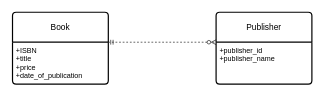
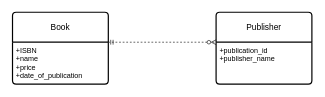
  <mxCell id="0" />
  <mxCell id="1" parent="0" />
  <mxCell id="2" value="Book" style="swimlane;childLayout=stackLayout;horizontal=1;startSize=50;horizontalStack=0;rounded=1;fontSize=14;fontStyle=0;strokeWidth=2;resizeParent=0;resizeLast=1;shadow=0;dashed=0;align=center;arcSize=4;whiteSpace=wrap;html=1;" parent="1" vertex="1"><mxGeometry x="20" y="20" width="160" height="120" as="geometry" /></mxCell>
- <mxCell id="3" value="+ISBN&lt;br&gt;+title&lt;br&gt;&lt;div&gt;+price&lt;/div&gt;&lt;div&gt;+date_of_publication&lt;br&gt;&lt;/div&gt;" style="align=left;strokeColor=none;fillColor=none;spacingLeft=4;fontSize=12;verticalAlign=top;resizable=0;rotatable=0;part=1;html=1;" parent="2" vertex="1"><mxGeometry y="50" width="160" height="70" as="geometry" /></mxCell>
+ <mxCell id="3" value="+ISBN&lt;br&gt;+name&lt;br&gt;&lt;div&gt;+price&lt;/div&gt;&lt;div&gt;+date_of_publication&lt;br&gt;&lt;/div&gt;" style="align=left;strokeColor=none;fillColor=none;spacingLeft=4;fontSize=12;verticalAlign=top;resizable=0;rotatable=0;part=1;html=1;" parent="2" vertex="1"><mxGeometry y="50" width="160" height="70" as="geometry" /></mxCell>
  <mxCell id="4" value="Publisher" style="swimlane;childLayout=stackLayout;horizontal=1;startSize=50;horizontalStack=0;rounded=1;fontSize=14;fontStyle=0;strokeWidth=2;resizeParent=0;resizeLast=1;shadow=0;dashed=0;align=center;arcSize=4;whiteSpace=wrap;html=1;" parent="1" vertex="1"><mxGeometry x="360" y="20" width="160" height="120" as="geometry" /></mxCell>
- <mxCell id="5" value="+publisher_id&lt;br&gt;+publisher_name&lt;br&gt;" style="align=left;strokeColor=none;fillColor=none;spacingLeft=4;fontSize=12;verticalAlign=top;resizable=0;rotatable=0;part=1;html=1;" parent="4" vertex="1"><mxGeometry y="50" width="160" height="70" as="geometry" /></mxCell>
+ <mxCell id="5" value="+publication_id&lt;br&gt;+publisher_name&lt;br&gt;" style="align=left;strokeColor=none;fillColor=none;spacingLeft=4;fontSize=12;verticalAlign=top;resizable=0;rotatable=0;part=1;html=1;" parent="4" vertex="1"><mxGeometry y="50" width="160" height="70" as="geometry" /></mxCell>
  <mxCell id="6" value="" style="edgeStyle=entityRelationEdgeStyle;fontSize=12;html=1;endArrow=ERzeroToMany;startArrow=ERmandOne;rounded=0;entryX=0;entryY=0;entryDx=0;entryDy=0;exitX=1;exitY=0;exitDx=0;exitDy=0;dashed=1;" edge="1" parent="1" source="3" target="5"><mxGeometry width="100" height="100" relative="1" as="geometry"><mxPoint x="220" y="130" as="sourcePoint" /><mxPoint x="320" y="30" as="targetPoint" /></mxGeometry></mxCell>
